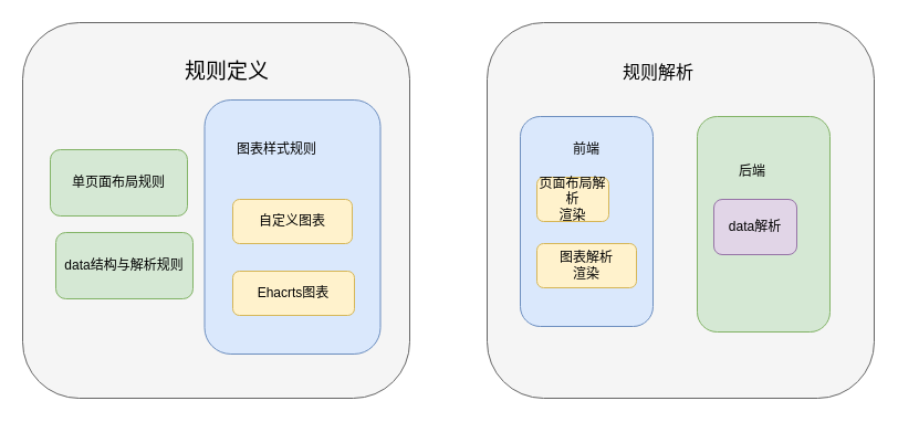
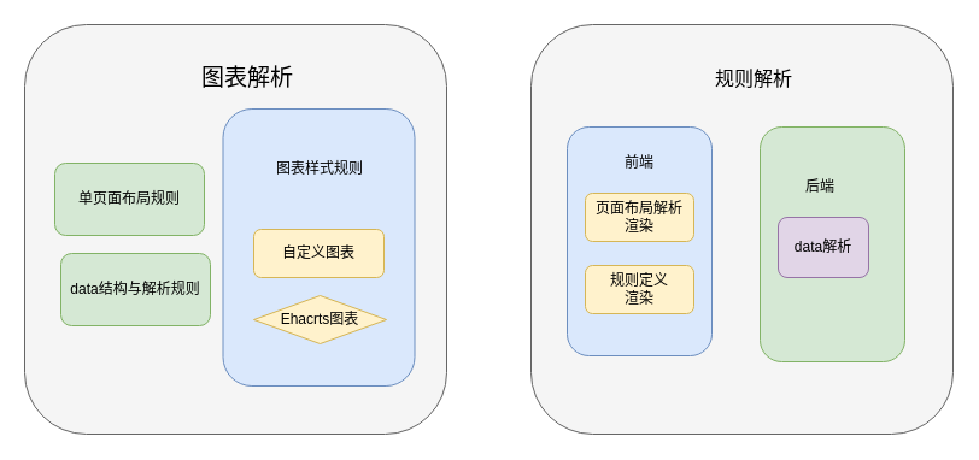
  <mxCell id="0" />
  <mxCell id="1" parent="0" />
  <mxCell id="2" value="" style="rounded=1;whiteSpace=wrap;html=1;fillColor=#f5f5f5;fontColor=#333333;strokeColor=#666666;movable=0;resizable=0;rotatable=0;deletable=0;editable=0;locked=1;connectable=0;" vertex="1" parent="1"><mxGeometry x="20" y="20" width="350" height="340" as="geometry" /></mxCell>
  <mxCell id="3" value="单页面布局规则" style="rounded=1;whiteSpace=wrap;html=1;fillColor=#d5e8d4;strokeColor=#82b366;movable=0;resizable=0;rotatable=0;deletable=0;editable=0;locked=1;connectable=0;" vertex="1" parent="1"><mxGeometry x="45" y="135" width="124" height="60" as="geometry" /></mxCell>
  <mxCell id="4" value="" style="rounded=1;whiteSpace=wrap;html=1;fillColor=#dae8fc;strokeColor=#6c8ebf;movable=0;resizable=0;rotatable=0;deletable=0;editable=0;locked=1;connectable=0;" vertex="1" parent="1"><mxGeometry x="184.5" y="90" width="159" height="230" as="geometry" /></mxCell>
  <mxCell id="5" value="data结构与解析规则" style="rounded=1;whiteSpace=wrap;html=1;fillColor=#d5e8d4;strokeColor=#82b366;movable=0;resizable=0;rotatable=0;deletable=0;editable=0;locked=1;connectable=0;" vertex="1" parent="1"><mxGeometry x="50" y="210" width="124" height="60" as="geometry" /></mxCell>
- <mxCell id="6" value="自定义图表" style="rounded=1;whiteSpace=wrap;html=1;fillColor=#fff2cc;strokeColor=#d6b656;movable=0;resizable=0;rotatable=0;deletable=0;editable=0;locked=1;connectable=0;" vertex="1" parent="1"><mxGeometry x="210" y="180" width="108" height="40" as="geometry" /></mxCell>
- <mxCell id="7" value="Ehacrts图表" style="rounded=1;whiteSpace=wrap;html=1;fillColor=#fff2cc;strokeColor=#d6b656;movable=0;resizable=0;rotatable=0;deletable=0;editable=0;locked=1;connectable=0;" vertex="1" parent="1"><mxGeometry x="210" y="245" width="110" height="40" as="geometry" /></mxCell>
- <mxCell id="8" value="图表样式规则" style="text;html=1;align=center;verticalAlign=middle;whiteSpace=wrap;rounded=0;movable=0;resizable=0;rotatable=0;deletable=0;editable=0;locked=1;connectable=0;" vertex="1" parent="1"><mxGeometry x="205" y="105" width="90" height="60" as="geometry" /></mxCell>
- <mxCell id="9" value="&lt;font style=&quot;font-size: 19px;&quot;&gt;规则定义&lt;/font&gt;" style="text;html=1;align=center;verticalAlign=middle;whiteSpace=wrap;rounded=0;movable=0;resizable=0;rotatable=0;deletable=0;editable=0;locked=1;connectable=0;" vertex="1" parent="1"><mxGeometry x="150" y="50" width="110" height="30" as="geometry" /></mxCell>
+ <mxCell id="6" value="自定义图表" style="rounded=1;whiteSpace=wrap;html=1;fillColor=#fff2cc;strokeColor=#d6b656;movable=0;resizable=0;rotatable=0;deletable=0;editable=0;locked=1;connectable=0;" vertex="1" parent="1"><mxGeometry x="210" y="190" width="108" height="40" as="geometry" /></mxCell>
+ <mxCell id="7" value="Ehacrts图表" style="rhombus;whiteSpace=wrap;html=1;fillColor=#fff2cc;strokeColor=#d6b656;movable=0;resizable=0;rotatable=0;deletable=0;editable=0;locked=1;connectable=0;" vertex="1" parent="1"><mxGeometry x="210" y="245" width="110" height="40" as="geometry" /></mxCell>
+ <mxCell id="8" value="图表样式规则" style="text;html=1;align=center;verticalAlign=middle;whiteSpace=wrap;rounded=0;movable=0;resizable=0;rotatable=0;deletable=0;editable=0;locked=1;connectable=0;" vertex="1" parent="1"><mxGeometry x="220" y="110" width="90" height="60" as="geometry" /></mxCell>
+ <mxCell id="9" value="&lt;font style=&quot;font-size: 19px;&quot;&gt;图表解析&lt;/font&gt;" style="text;html=1;align=center;verticalAlign=middle;whiteSpace=wrap;rounded=0;movable=0;resizable=0;rotatable=0;deletable=0;editable=0;locked=1;connectable=0;" vertex="1" parent="1"><mxGeometry x="150" y="50" width="110" height="30" as="geometry" /></mxCell>
  <mxCell id="10" value="" style="rounded=1;whiteSpace=wrap;html=1;fillColor=#f5f5f5;fontColor=#333333;strokeColor=#666666;movable=1;resizable=1;rotatable=1;deletable=1;editable=1;locked=0;connectable=1;" vertex="1" parent="1"><mxGeometry x="440" y="20" width="350" height="340" as="geometry" /></mxCell>
- <mxCell id="11" value="&lt;font style=&quot;font-size: 16px;&quot;&gt;规则解析&lt;/font&gt;" style="text;html=1;align=center;verticalAlign=middle;whiteSpace=wrap;rounded=0;" vertex="1" parent="1"><mxGeometry x="530" y="40" width="130" height="50" as="geometry" /></mxCell>
+ <mxCell id="11" value="&lt;font style=&quot;font-size: 16px;&quot;&gt;规则解析&lt;/font&gt;" style="text;html=1;align=center;verticalAlign=middle;whiteSpace=wrap;rounded=0;" vertex="1" parent="1"><mxGeometry x="560" y="40" width="130" height="50" as="geometry" /></mxCell>
  <mxCell id="12" value="" style="rounded=1;whiteSpace=wrap;html=1;fillColor=#dae8fc;strokeColor=#6c8ebf;" vertex="1" parent="1"><mxGeometry x="470" y="105" width="120" height="190" as="geometry" /></mxCell>
  <mxCell id="13" value="" style="rounded=1;whiteSpace=wrap;html=1;fillColor=#d5e8d4;strokeColor=#82b366;" vertex="1" parent="1"><mxGeometry x="630" y="105" width="120" height="195" as="geometry" /></mxCell>
  <mxCell id="14" value="前端" style="text;html=1;align=center;verticalAlign=middle;whiteSpace=wrap;rounded=0;" vertex="1" parent="1"><mxGeometry x="500" y="120" width="60" height="30" as="geometry" /></mxCell>
  <mxCell id="15" value="后端" style="text;html=1;align=center;verticalAlign=middle;whiteSpace=wrap;rounded=0;" vertex="1" parent="1"><mxGeometry x="650" y="140" width="60" height="30" as="geometry" /></mxCell>
- <mxCell id="16" value="图表解析&lt;div&gt;渲染&lt;/div&gt;" style="rounded=1;whiteSpace=wrap;html=1;fillColor=#fff2cc;strokeColor=#d6b656;" vertex="1" parent="1"><mxGeometry x="485" y="220" width="90" height="40" as="geometry" /></mxCell>
- <mxCell id="17" value="页面布局解析&lt;div&gt;渲染&lt;/div&gt;" style="rounded=1;whiteSpace=wrap;html=1;fillColor=#fff2cc;strokeColor=#d6b656;" vertex="1" parent="1"><mxGeometry x="485" y="160" width="65" height="40" as="geometry" /></mxCell>
+ <mxCell id="16" value="规则定义&lt;div&gt;渲染&lt;/div&gt;" style="rounded=1;whiteSpace=wrap;html=1;fillColor=#fff2cc;strokeColor=#d6b656;" vertex="1" parent="1"><mxGeometry x="485" y="220" width="90" height="40" as="geometry" /></mxCell>
+ <mxCell id="17" value="页面布局解析&lt;div&gt;渲染&lt;/div&gt;" style="rounded=1;whiteSpace=wrap;html=1;fillColor=#fff2cc;strokeColor=#d6b656;" vertex="1" parent="1"><mxGeometry x="485" y="160" width="90" height="40" as="geometry" /></mxCell>
  <mxCell id="18" value="data解析" style="rounded=1;whiteSpace=wrap;html=1;fillColor=#e1d5e7;strokeColor=#9673a6;" vertex="1" parent="1"><mxGeometry x="645" y="180" width="75" height="50" as="geometry" /></mxCell>
